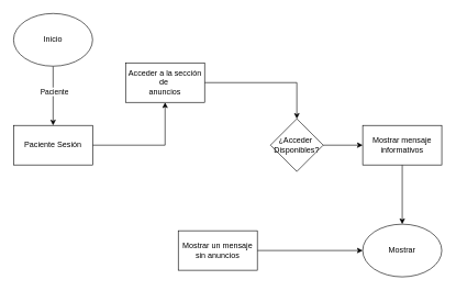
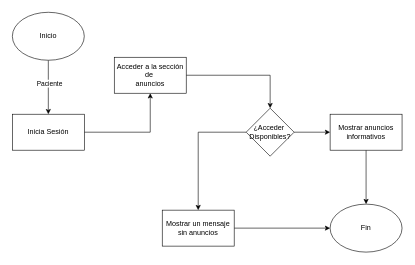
  <mxCell id="0" />
  <mxCell id="1" parent="0" />
  <mxCell id="2" value="" style="edgeStyle=orthogonalEdgeStyle;rounded=0;orthogonalLoop=1;jettySize=auto;html=1;" edge="1" parent="1" source="4" target="6"><mxGeometry relative="1" as="geometry" /></mxCell>
  <mxCell id="3" value="Paciente" style="edgeLabel;html=1;align=center;verticalAlign=middle;resizable=0;points=[];" vertex="1" connectable="0" parent="2"><mxGeometry x="-0.156" y="1" relative="1" as="geometry"><mxPoint as="offset" /></mxGeometry></mxCell>
  <mxCell id="4" value="Inicio" style="ellipse;whiteSpace=wrap;html=1;" vertex="1" parent="1"><mxGeometry x="20" y="20" width="120" height="80" as="geometry" /></mxCell>
  <mxCell id="5" value="" style="edgeStyle=orthogonalEdgeStyle;rounded=0;orthogonalLoop=1;jettySize=auto;html=1;" edge="1" parent="1" source="6" target="8"><mxGeometry relative="1" as="geometry" /></mxCell>
- <mxCell id="6" value="Paciente Sesión" style="whiteSpace=wrap;html=1;" vertex="1" parent="1"><mxGeometry x="20" y="190" width="120" height="60" as="geometry" /></mxCell>
+ <mxCell id="6" value="Inicia Sesión" style="whiteSpace=wrap;html=1;" vertex="1" parent="1"><mxGeometry x="20" y="190" width="120" height="60" as="geometry" /></mxCell>
  <mxCell id="7" value="" style="edgeStyle=orthogonalEdgeStyle;rounded=0;orthogonalLoop=1;jettySize=auto;html=1;" edge="1" parent="1" source="8" target="11"><mxGeometry relative="1" as="geometry" /></mxCell>
  <mxCell id="8" value="Acceder a la sección&lt;br&gt;de&amp;nbsp;&lt;br&gt;anuncios" style="whiteSpace=wrap;html=1;" vertex="1" parent="1"><mxGeometry x="190" y="95" width="120" height="60" as="geometry" /></mxCell>
  <mxCell id="9" value="" style="edgeStyle=orthogonalEdgeStyle;rounded=0;orthogonalLoop=1;jettySize=auto;html=1;" edge="1" parent="1" source="11" target="13"><mxGeometry relative="1" as="geometry" /></mxCell>
+ <mxCell id="10" value="" style="edgeStyle=orthogonalEdgeStyle;rounded=0;orthogonalLoop=1;jettySize=auto;html=1;" edge="1" parent="1" source="11" target="15"><mxGeometry relative="1" as="geometry" /></mxCell>
  <mxCell id="11" value="¿Acceder&amp;nbsp;&lt;br&gt;Disponibles?" style="rhombus;whiteSpace=wrap;html=1;" vertex="1" parent="1"><mxGeometry x="410" y="180" width="80" height="80" as="geometry" /></mxCell>
  <mxCell id="12" style="edgeStyle=orthogonalEdgeStyle;rounded=0;orthogonalLoop=1;jettySize=auto;html=1;" edge="1" parent="1" source="13" target="16"><mxGeometry relative="1" as="geometry" /></mxCell>
- <mxCell id="13" value="Mostrar mensaje&lt;br&gt;informativos" style="whiteSpace=wrap;html=1;" vertex="1" parent="1"><mxGeometry x="550" y="190" width="120" height="60" as="geometry" /></mxCell>
+ <mxCell id="13" value="Mostrar anuncios&lt;br&gt;informativos" style="whiteSpace=wrap;html=1;" vertex="1" parent="1"><mxGeometry x="550" y="190" width="120" height="60" as="geometry" /></mxCell>
  <mxCell id="14" value="" style="edgeStyle=orthogonalEdgeStyle;rounded=0;orthogonalLoop=1;jettySize=auto;html=1;entryX=0;entryY=0.5;entryDx=0;entryDy=0;" edge="1" parent="1" source="15" target="16"><mxGeometry relative="1" as="geometry"><mxPoint x="610" y="380" as="targetPoint" /></mxGeometry></mxCell>
  <mxCell id="15" value="Mostrar un mensaje&lt;br&gt;sin anuncios" style="whiteSpace=wrap;html=1;" vertex="1" parent="1"><mxGeometry x="270" y="350" width="120" height="60" as="geometry" /></mxCell>
- <mxCell id="16" value="Mostrar" style="ellipse;whiteSpace=wrap;html=1;" vertex="1" parent="1"><mxGeometry x="550" y="340" width="120" height="80" as="geometry" /></mxCell>
+ <mxCell id="16" value="Fin" style="ellipse;whiteSpace=wrap;html=1;" vertex="1" parent="1"><mxGeometry x="550" y="340" width="120" height="80" as="geometry" /></mxCell>
